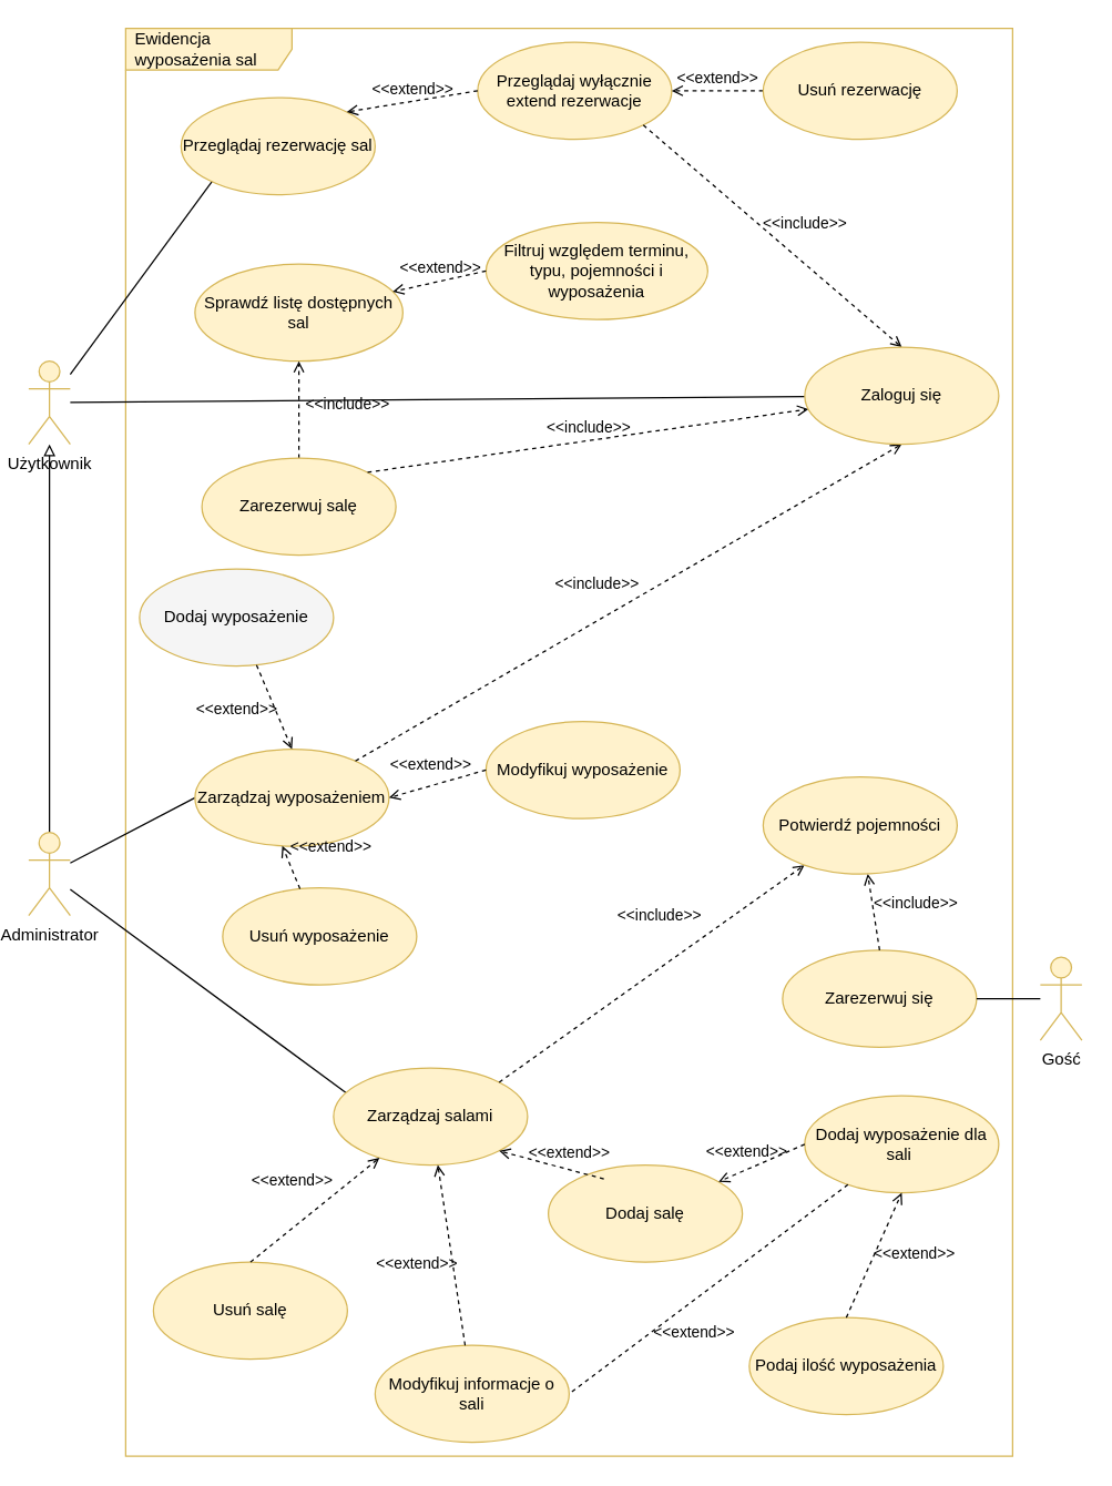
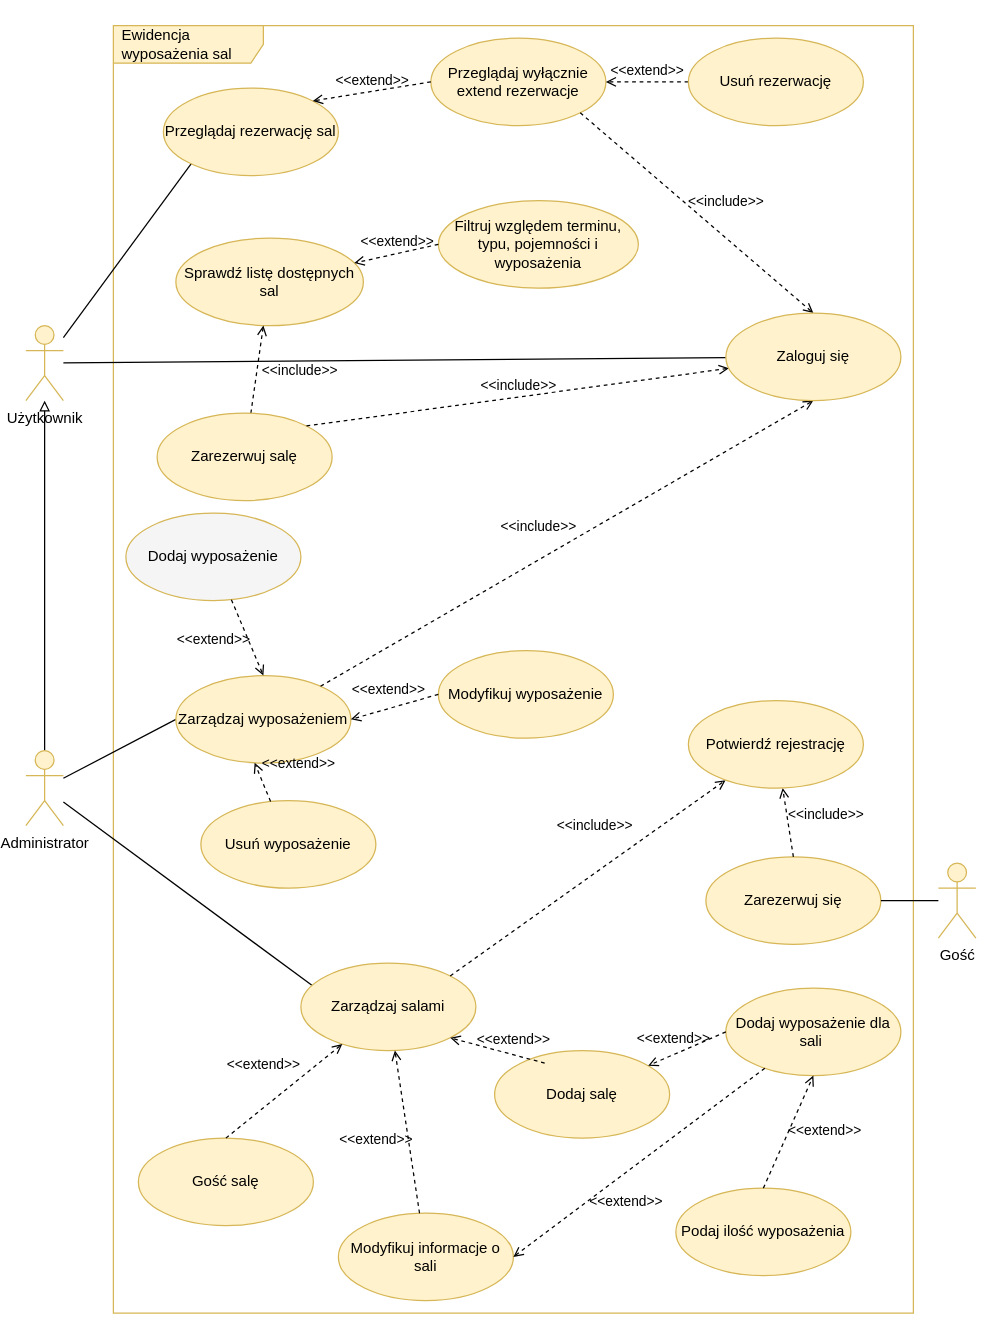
  <mxCell id="0" />
  <mxCell id="1" parent="0" />
  <mxCell id="2" value="Ewidencja wyposażenia sal" style="shape=umlFrame;whiteSpace=wrap;html=1;width=120;height=30;boundedLbl=1;verticalAlign=middle;align=left;spacingLeft=5;fillColor=#fff2cc;strokeColor=#d6b656;" parent="1" vertex="1"><mxGeometry x="90" y="20" width="640" height="1030" as="geometry" /></mxCell>
  <mxCell id="3" style="edgeStyle=none;rounded=0;orthogonalLoop=1;jettySize=auto;html=1;endArrow=block;endFill=0;" parent="1" source="27" target="8" edge="1"><mxGeometry relative="1" as="geometry"><mxPoint x="69" y="340" as="targetPoint" /></mxGeometry></mxCell>
  <mxCell id="4" style="edgeStyle=none;rounded=0;orthogonalLoop=1;jettySize=auto;html=1;entryX=0.5;entryY=0;entryDx=0;entryDy=0;endArrow=none;endFill=0;" parent="1" source="48" target="48" edge="1"><mxGeometry relative="1" as="geometry" /></mxCell>
  <mxCell id="5" value="User" parent="0" />
  <mxCell id="6" style="edgeStyle=none;rounded=0;orthogonalLoop=1;jettySize=auto;html=1;endArrow=none;endFill=0;" parent="5" source="8" target="48" edge="1"><mxGeometry relative="1" as="geometry" /></mxCell>
  <mxCell id="7" style="edgeStyle=none;rounded=0;orthogonalLoop=1;jettySize=auto;html=1;entryX=0.214;entryY=0.714;entryDx=0;entryDy=0;entryPerimeter=0;endArrow=none;endFill=0;" parent="5" source="8" target="13" edge="1"><mxGeometry relative="1" as="geometry" /></mxCell>
  <mxCell id="8" value="Użytkownik" style="shape=umlActor;verticalLabelPosition=bottom;verticalAlign=top;html=1;fillColor=#fff2cc;strokeColor=#d6b656;" parent="5" vertex="1"><mxGeometry x="20" y="260" width="30" height="60" as="geometry" /></mxCell>
  <mxCell id="9" value="Przeglądaj wyłącznie extend rezerwacje" style="ellipse;whiteSpace=wrap;html=1;fillColor=#fff2cc;strokeColor=#d6b656;" parent="5" vertex="1"><mxGeometry x="344" y="30" width="140" height="70" as="geometry" /></mxCell>
  <mxCell id="10" value="Sprawdź listę dostępnych sal" style="ellipse;whiteSpace=wrap;html=1;fillColor=#fff2cc;strokeColor=#d6b656;" parent="5" vertex="1"><mxGeometry x="140" y="190" width="150" height="70" as="geometry" /></mxCell>
  <mxCell id="11" value="&amp;lt;&amp;lt;include&amp;gt;&amp;gt;" style="html=1;verticalAlign=bottom;labelBackgroundColor=none;endArrow=open;endFill=0;dashed=1;rounded=0;" parent="5" source="17" target="10" edge="1"><mxGeometry x="-0.143" y="-35" width="160" relative="1" as="geometry"><mxPoint x="328" y="320" as="sourcePoint" /><mxPoint x="488" y="320" as="targetPoint" /><mxPoint as="offset" /></mxGeometry></mxCell>
  <mxCell id="12" value="&amp;lt;&amp;lt;extend&amp;gt;&amp;gt;" style="html=1;verticalAlign=bottom;labelBackgroundColor=none;endArrow=open;endFill=0;dashed=1;rounded=0;entryX=1;entryY=0.5;entryDx=0;entryDy=0;exitX=0;exitY=0.5;exitDx=0;exitDy=0;" parent="5" source="20" target="9" edge="1"><mxGeometry width="160" relative="1" as="geometry"><mxPoint x="328" y="370" as="sourcePoint" /><mxPoint x="488" y="370" as="targetPoint" /></mxGeometry></mxCell>
  <mxCell id="13" value="Przeglądaj rezerwację sal" style="ellipse;whiteSpace=wrap;html=1;fillColor=#fff2cc;strokeColor=#d6b656;" parent="5" vertex="1"><mxGeometry x="130" y="70" width="140" height="70" as="geometry" /></mxCell>
  <mxCell id="14" value="&amp;lt;&amp;lt;extend&amp;gt;&amp;gt;" style="html=1;verticalAlign=bottom;labelBackgroundColor=none;endArrow=open;endFill=0;dashed=1;rounded=0;entryX=1;entryY=0;entryDx=0;entryDy=0;exitX=0;exitY=0.5;exitDx=0;exitDy=0;" parent="5" source="9" target="13" edge="1"><mxGeometry width="160" relative="1" as="geometry"><mxPoint x="270" y="60" as="sourcePoint" /><mxPoint x="430" y="60" as="targetPoint" /></mxGeometry></mxCell>
  <mxCell id="15" value="Filtruj względem terminu, typu, pojemności i wyposażenia" style="ellipse;whiteSpace=wrap;html=1;fillColor=#fff2cc;strokeColor=#d6b656;" parent="5" vertex="1"><mxGeometry x="350" y="160" width="160" height="70" as="geometry" /></mxCell>
  <mxCell id="16" value="&amp;lt;&amp;lt;extend&amp;gt;&amp;gt;" style="html=1;verticalAlign=bottom;labelBackgroundColor=none;endArrow=open;endFill=0;dashed=1;rounded=0;exitX=0;exitY=0.5;exitDx=0;exitDy=0;" parent="5" source="15" target="10" edge="1"><mxGeometry width="160" relative="1" as="geometry"><mxPoint x="360" y="350" as="sourcePoint" /><mxPoint x="520" y="350" as="targetPoint" /></mxGeometry></mxCell>
- <mxCell id="17" value="Zarezerwuj salę" style="ellipse;whiteSpace=wrap;html=1;fillColor=#fff2cc;strokeColor=#d6b656;" parent="5" vertex="1"><mxGeometry x="145" y="330" width="140" height="70" as="geometry" /></mxCell>
+ <mxCell id="17" value="Zarezerwuj salę" style="ellipse;whiteSpace=wrap;html=1;fillColor=#fff2cc;strokeColor=#d6b656;" parent="5" vertex="1"><mxGeometry x="125" y="330" width="140" height="70" as="geometry" /></mxCell>
  <mxCell id="18" value="&amp;lt;&amp;lt;include&amp;gt;&amp;gt;" style="html=1;verticalAlign=bottom;labelBackgroundColor=none;endArrow=open;endFill=0;dashed=1;rounded=0;exitX=1;exitY=0;exitDx=0;exitDy=0;" parent="5" source="17" target="48" edge="1"><mxGeometry width="160" relative="1" as="geometry"><mxPoint x="334" y="320" as="sourcePoint" /><mxPoint x="494" y="320" as="targetPoint" /></mxGeometry></mxCell>
  <mxCell id="19" value="&amp;lt;&amp;lt;include&amp;gt;&amp;gt;" style="html=1;verticalAlign=bottom;labelBackgroundColor=none;endArrow=open;endFill=0;dashed=1;rounded=0;exitX=1;exitY=1;exitDx=0;exitDy=0;entryX=0.5;entryY=0;entryDx=0;entryDy=0;" parent="5" source="9" target="48" edge="1"><mxGeometry x="0.144" y="15" width="160" relative="1" as="geometry"><mxPoint x="424" y="340" as="sourcePoint" /><mxPoint x="584" y="340" as="targetPoint" /><mxPoint as="offset" /></mxGeometry></mxCell>
  <mxCell id="20" value="Usuń rezerwację" style="ellipse;whiteSpace=wrap;html=1;fillColor=#fff2cc;strokeColor=#d6b656;" parent="5" vertex="1"><mxGeometry x="550" y="30" width="140" height="70" as="geometry" /></mxCell>
  <mxCell id="21" value="Admin" parent="0" />
  <mxCell id="22" value="Dodaj salę" style="ellipse;whiteSpace=wrap;html=1;fillColor=#fff2cc;strokeColor=#d6b656;" parent="21" vertex="1"><mxGeometry x="395" y="840" width="140" height="70" as="geometry" /></mxCell>
  <mxCell id="23" value="Dodaj wyposażenie" style="ellipse;whiteSpace=wrap;html=1;fillColor=#f5f5f5;strokeColor=#d6b656;" parent="21" vertex="1"><mxGeometry x="100" y="410" width="140" height="70" as="geometry" /></mxCell>
  <mxCell id="24" value="Modyfikuj informacje o sali" style="ellipse;whiteSpace=wrap;html=1;fillColor=#fff2cc;strokeColor=#d6b656;" parent="21" vertex="1"><mxGeometry x="270" y="970" width="140" height="70" as="geometry" /></mxCell>
  <mxCell id="25" style="edgeStyle=none;rounded=0;orthogonalLoop=1;jettySize=auto;html=1;entryX=0;entryY=0.5;entryDx=0;entryDy=0;endArrow=none;endFill=0;" parent="21" source="27" target="37" edge="1"><mxGeometry relative="1" as="geometry" /></mxCell>
  <mxCell id="26" style="edgeStyle=none;rounded=0;orthogonalLoop=1;jettySize=auto;html=1;endArrow=none;endFill=0;entryX=0.063;entryY=0.254;entryDx=0;entryDy=0;entryPerimeter=0;" parent="21" source="27" target="38" edge="1"><mxGeometry relative="1" as="geometry" /></mxCell>
  <mxCell id="27" value="Administrator" style="shape=umlActor;verticalLabelPosition=bottom;verticalAlign=top;html=1;fillColor=#fff2cc;strokeColor=#d6b656;" parent="21" vertex="1"><mxGeometry x="20" y="600" width="30" height="60" as="geometry" /></mxCell>
  <mxCell id="28" value="Modyfikuj wyposażenie" style="ellipse;whiteSpace=wrap;html=1;fillColor=#fff2cc;strokeColor=#d6b656;" parent="21" vertex="1"><mxGeometry x="350" y="520" width="140" height="70" as="geometry" /></mxCell>
- <mxCell id="29" value="Usuń salę" style="ellipse;whiteSpace=wrap;html=1;fillColor=#fff2cc;strokeColor=#d6b656;" parent="21" vertex="1"><mxGeometry x="110" y="910" width="140" height="70" as="geometry" /></mxCell>
+ <mxCell id="29" value="Gość salę" style="ellipse;whiteSpace=wrap;html=1;fillColor=#fff2cc;strokeColor=#d6b656;" parent="21" vertex="1"><mxGeometry x="110" y="910" width="140" height="70" as="geometry" /></mxCell>
  <mxCell id="30" value="Dodaj wyposażenie dla sali&amp;nbsp;" style="ellipse;whiteSpace=wrap;html=1;fillColor=#fff2cc;strokeColor=#d6b656;" parent="21" vertex="1"><mxGeometry x="580" y="790" width="140" height="70" as="geometry" /></mxCell>
  <mxCell id="31" value="&amp;lt;&amp;lt;extend&amp;gt;&amp;gt;" style="html=1;verticalAlign=bottom;labelBackgroundColor=none;endArrow=open;endFill=0;dashed=1;rounded=0;exitX=0;exitY=0.5;exitDx=0;exitDy=0;" parent="21" source="30" target="22" edge="1"><mxGeometry x="0.304" y="-4" width="160" relative="1" as="geometry"><mxPoint x="360" y="350" as="sourcePoint" /><mxPoint x="520" y="350" as="targetPoint" /><mxPoint as="offset" /></mxGeometry></mxCell>
- <mxCell id="32" value="&amp;lt;&amp;lt;extend&amp;gt;&amp;gt;" style="html=1;verticalAlign=bottom;labelBackgroundColor=none;endArrow=none;endFill=0;dashed=1;rounded=0;entryX=1;entryY=0.5;entryDx=0;entryDy=0;" parent="21" source="30" target="24" edge="1"><mxGeometry x="0.26" y="26" width="160" relative="1" as="geometry"><mxPoint x="360" y="350" as="sourcePoint" /><mxPoint x="520" y="350" as="targetPoint" /><mxPoint as="offset" /></mxGeometry></mxCell>
+ <mxCell id="32" value="&amp;lt;&amp;lt;extend&amp;gt;&amp;gt;" style="html=1;verticalAlign=bottom;labelBackgroundColor=none;endArrow=open;endFill=0;dashed=1;rounded=0;entryX=1;entryY=0.5;entryDx=0;entryDy=0;" parent="21" source="30" target="24" edge="1"><mxGeometry x="0.26" y="26" width="160" relative="1" as="geometry"><mxPoint x="360" y="350" as="sourcePoint" /><mxPoint x="520" y="350" as="targetPoint" /><mxPoint as="offset" /></mxGeometry></mxCell>
  <mxCell id="33" value="Podaj ilość wyposażenia" style="ellipse;whiteSpace=wrap;html=1;fillColor=#fff2cc;strokeColor=#d6b656;" parent="21" vertex="1"><mxGeometry x="540" y="950" width="140" height="70" as="geometry" /></mxCell>
  <mxCell id="34" value="&amp;lt;&amp;lt;extend&amp;gt;&amp;gt;" style="html=1;verticalAlign=bottom;labelBackgroundColor=none;endArrow=open;endFill=0;dashed=1;rounded=0;exitX=0.5;exitY=0;exitDx=0;exitDy=0;entryX=0.5;entryY=1;entryDx=0;entryDy=0;" parent="21" source="33" target="30" edge="1"><mxGeometry x="0.095" y="-30" width="160" relative="1" as="geometry"><mxPoint x="360" y="650" as="sourcePoint" /><mxPoint x="520" y="650" as="targetPoint" /><mxPoint as="offset" /></mxGeometry></mxCell>
  <mxCell id="35" style="edgeStyle=none;rounded=0;orthogonalLoop=1;jettySize=auto;html=1;exitX=0.5;exitY=0;exitDx=0;exitDy=0;endArrow=none;endFill=0;" parent="21" source="30" target="30" edge="1"><mxGeometry relative="1" as="geometry" /></mxCell>
  <mxCell id="36" value="Usuń wyposażenie" style="ellipse;whiteSpace=wrap;html=1;fillColor=#fff2cc;strokeColor=#d6b656;" parent="21" vertex="1"><mxGeometry x="160" y="640" width="140" height="70" as="geometry" /></mxCell>
  <mxCell id="37" value="Zarządzaj wyposażeniem" style="ellipse;whiteSpace=wrap;html=1;fillColor=#fff2cc;strokeColor=#d6b656;" parent="21" vertex="1"><mxGeometry x="140" y="540" width="140" height="70" as="geometry" /></mxCell>
  <mxCell id="38" value="Zarządzaj salami" style="ellipse;whiteSpace=wrap;html=1;fillColor=#fff2cc;strokeColor=#d6b656;" parent="21" vertex="1"><mxGeometry x="240" y="770" width="140" height="70" as="geometry" /></mxCell>
  <mxCell id="39" value="&amp;lt;&amp;lt;extend&amp;gt;&amp;gt;" style="html=1;verticalAlign=bottom;labelBackgroundColor=none;endArrow=open;endFill=0;dashed=1;rounded=0;exitX=0.5;exitY=0;exitDx=0;exitDy=0;" parent="21" source="29" target="38" edge="1"><mxGeometry x="-0.086" y="20" width="160" relative="1" as="geometry"><mxPoint x="360" y="790" as="sourcePoint" /><mxPoint x="520" y="790" as="targetPoint" /><mxPoint as="offset" /></mxGeometry></mxCell>
  <mxCell id="40" value="&amp;lt;&amp;lt;extend&amp;gt;&amp;gt;" style="html=1;verticalAlign=bottom;labelBackgroundColor=none;endArrow=open;endFill=0;dashed=1;rounded=0;" parent="21" source="24" target="38" edge="1"><mxGeometry x="-0.168" y="27" width="160" relative="1" as="geometry"><mxPoint x="360" y="790" as="sourcePoint" /><mxPoint x="520" y="790" as="targetPoint" /><mxPoint as="offset" /></mxGeometry></mxCell>
  <mxCell id="41" value="&amp;lt;&amp;lt;extend&amp;gt;&amp;gt;" style="html=1;verticalAlign=bottom;labelBackgroundColor=none;endArrow=open;endFill=0;dashed=1;rounded=0;exitX=0.286;exitY=0.143;exitDx=0;exitDy=0;entryX=1;entryY=1;entryDx=0;entryDy=0;exitPerimeter=0;" parent="21" source="22" target="38" edge="1"><mxGeometry x="-0.305" y="-3" width="160" relative="1" as="geometry"><mxPoint x="360" y="790" as="sourcePoint" /><mxPoint x="520" y="790" as="targetPoint" /><mxPoint as="offset" /></mxGeometry></mxCell>
  <mxCell id="42" value="&amp;lt;&amp;lt;extend&amp;gt;&amp;gt;" style="html=1;verticalAlign=bottom;labelBackgroundColor=none;endArrow=open;endFill=0;dashed=1;rounded=0;entryX=0.45;entryY=0.997;entryDx=0;entryDy=0;entryPerimeter=0;" parent="21" source="36" target="37" edge="1"><mxGeometry x="-0.284" y="-29" width="160" relative="1" as="geometry"><mxPoint x="360" y="790" as="sourcePoint" /><mxPoint x="520" y="790" as="targetPoint" /><mxPoint as="offset" /></mxGeometry></mxCell>
  <mxCell id="43" value="&amp;lt;&amp;lt;extend&amp;gt;&amp;gt;" style="html=1;verticalAlign=bottom;labelBackgroundColor=none;endArrow=open;endFill=0;dashed=1;rounded=0;entryX=0.5;entryY=0;entryDx=0;entryDy=0;" parent="21" source="23" target="37" edge="1"><mxGeometry x="-0.03" y="-29" width="160" relative="1" as="geometry"><mxPoint x="360" y="670" as="sourcePoint" /><mxPoint x="520" y="670" as="targetPoint" /><mxPoint as="offset" /></mxGeometry></mxCell>
  <mxCell id="44" value="&amp;lt;&amp;lt;extend&amp;gt;&amp;gt;" style="html=1;verticalAlign=bottom;labelBackgroundColor=none;endArrow=open;endFill=0;dashed=1;rounded=0;entryX=1;entryY=0.5;entryDx=0;entryDy=0;exitX=0;exitY=0.5;exitDx=0;exitDy=0;" parent="21" source="28" target="37" edge="1"><mxGeometry x="0.094" y="-6" width="160" relative="1" as="geometry"><mxPoint x="360" y="520" as="sourcePoint" /><mxPoint x="520" y="520" as="targetPoint" /><mxPoint as="offset" /></mxGeometry></mxCell>
  <mxCell id="45" value="&amp;lt;&amp;lt;include&amp;gt;&amp;gt;" style="html=1;verticalAlign=bottom;labelBackgroundColor=none;endArrow=open;endFill=0;dashed=1;rounded=0;entryX=0.5;entryY=1;entryDx=0;entryDy=0;" parent="21" source="37" target="48" edge="1"><mxGeometry x="-0.077" y="15" width="160" relative="1" as="geometry"><mxPoint x="360" y="520" as="sourcePoint" /><mxPoint x="520" y="520" as="targetPoint" /><mxPoint as="offset" /></mxGeometry></mxCell>
  <mxCell id="46" value="&amp;lt;&amp;lt;include&amp;gt;&amp;gt;" style="html=1;verticalAlign=bottom;labelBackgroundColor=none;endArrow=open;endFill=0;dashed=1;rounded=0;exitX=1;exitY=0;exitDx=0;exitDy=0;" parent="21" source="38" target="54" edge="1"><mxGeometry x="0.175" y="24" width="160" relative="1" as="geometry"><mxPoint x="360" y="550" as="sourcePoint" /><mxPoint x="520" y="550" as="targetPoint" /><mxPoint as="offset" /></mxGeometry></mxCell>
  <mxCell id="47" value="User/Admin" parent="0" />
  <mxCell id="48" value="Zaloguj się" style="ellipse;whiteSpace=wrap;html=1;fillColor=#fff2cc;strokeColor=#d6b656;" parent="47" vertex="1"><mxGeometry x="580" y="250" width="140" height="70" as="geometry" /></mxCell>
  <mxCell id="49" value="Guest" style="" parent="0" />
  <mxCell id="50" value="Zarezerwuj się" style="ellipse;whiteSpace=wrap;html=1;fillColor=#fff2cc;strokeColor=#d6b656;" parent="49" vertex="1"><mxGeometry x="564" y="685" width="140" height="70" as="geometry" /></mxCell>
  <mxCell id="51" style="edgeStyle=none;rounded=0;orthogonalLoop=1;jettySize=auto;html=1;endArrow=none;endFill=0;" parent="49" source="52" target="50" edge="1"><mxGeometry relative="1" as="geometry" /></mxCell>
  <mxCell id="52" value="Gość" style="shape=umlActor;verticalLabelPosition=bottom;verticalAlign=top;html=1;fillColor=#fff2cc;strokeColor=#d6b656;" parent="49" vertex="1"><mxGeometry x="750" y="690" width="30" height="60" as="geometry" /></mxCell>
  <mxCell id="53" value="&amp;lt;&amp;lt;include&amp;gt;&amp;gt;" style="html=1;verticalAlign=bottom;labelBackgroundColor=none;endArrow=open;endFill=0;dashed=1;rounded=0;exitX=0.5;exitY=0;exitDx=0;exitDy=0;" parent="49" source="50" target="54" edge="1"><mxGeometry x="-0.257" y="-30" width="160" relative="1" as="geometry"><mxPoint x="398" y="430" as="sourcePoint" /><mxPoint x="558" y="430" as="targetPoint" /><mxPoint as="offset" /></mxGeometry></mxCell>
- <mxCell id="54" value="Potwierdź pojemności" style="ellipse;whiteSpace=wrap;html=1;fillColor=#fff2cc;strokeColor=#d6b656;" parent="49" vertex="1"><mxGeometry x="550" y="560" width="140" height="70" as="geometry" /></mxCell>
+ <mxCell id="54" value="Potwierdź rejestrację" style="ellipse;whiteSpace=wrap;html=1;fillColor=#fff2cc;strokeColor=#d6b656;" parent="49" vertex="1"><mxGeometry x="550" y="560" width="140" height="70" as="geometry" /></mxCell>
